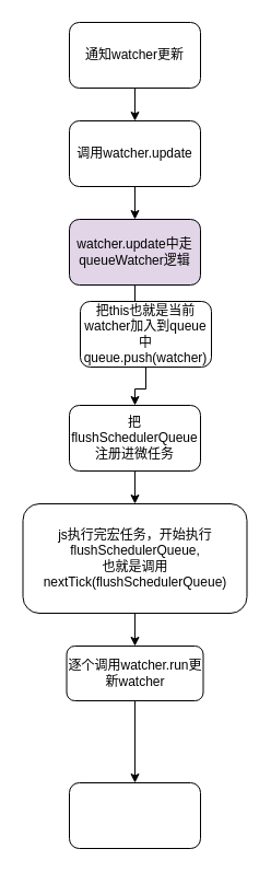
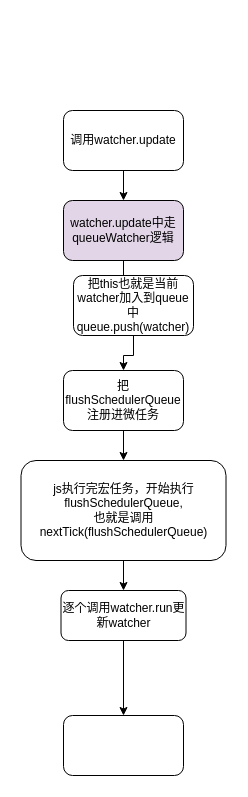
  <mxCell id="0" />
  <mxCell id="1" parent="0" />
- <mxCell id="2" value="" style="edgeStyle=orthogonalEdgeStyle;rounded=0;orthogonalLoop=1;jettySize=auto;html=1;" edge="1" parent="1" source="3" target="5"><mxGeometry relative="1" as="geometry" /></mxCell>
- <mxCell id="3" value="通知watcher更新" style="whiteSpace=wrap;html=1;rounded=1;" vertex="1" parent="1"><mxGeometry x="63" y="20" width="120" height="60" as="geometry" /></mxCell>
  <mxCell id="4" value="" style="edgeStyle=orthogonalEdgeStyle;rounded=0;orthogonalLoop=1;jettySize=auto;html=1;" edge="1" parent="1" source="5" target="7"><mxGeometry relative="1" as="geometry" /></mxCell>
  <mxCell id="5" value="调用watcher.update" style="whiteSpace=wrap;html=1;rounded=1;" vertex="1" parent="1"><mxGeometry x="63" y="110" width="120" height="60" as="geometry" /></mxCell>
  <mxCell id="6" value="" style="edgeStyle=orthogonalEdgeStyle;rounded=0;orthogonalLoop=1;jettySize=auto;html=1;" edge="1" parent="1" source="7" target="9"><mxGeometry relative="1" as="geometry" /></mxCell>
  <mxCell id="7" value="watcher.update中走queueWatcher逻辑" style="whiteSpace=wrap;html=1;rounded=1;fillColor=#e1d5e7;" vertex="1" parent="1"><mxGeometry x="63" y="200" width="120" height="60" as="geometry" /></mxCell>
  <mxCell id="8" value="" style="edgeStyle=orthogonalEdgeStyle;rounded=0;orthogonalLoop=1;jettySize=auto;html=1;" edge="1" parent="1" source="9" target="11"><mxGeometry relative="1" as="geometry" /></mxCell>
  <mxCell id="9" value="把this也就是当前watcher加入到queue中&lt;br&gt;queue.push(watcher)" style="whiteSpace=wrap;html=1;rounded=1;" vertex="1" parent="1"><mxGeometry x="73" y="275" width="120" height="60" as="geometry" /></mxCell>
  <mxCell id="10" value="" style="edgeStyle=orthogonalEdgeStyle;rounded=0;orthogonalLoop=1;jettySize=auto;html=1;" edge="1" parent="1" source="11" target="13"><mxGeometry relative="1" as="geometry" /></mxCell>
  <mxCell id="11" value="把flushSchedulerQueue注册进微任务" style="whiteSpace=wrap;html=1;rounded=1;" vertex="1" parent="1"><mxGeometry x="63" y="370" width="120" height="60" as="geometry" /></mxCell>
  <mxCell id="12" value="" style="edgeStyle=orthogonalEdgeStyle;rounded=0;orthogonalLoop=1;jettySize=auto;html=1;" edge="1" parent="1" source="13" target="15"><mxGeometry relative="1" as="geometry" /></mxCell>
  <mxCell id="13" value="js执行完宏任务，开始执行flushSchedulerQueue,&lt;br&gt;也就是调用&lt;br&gt;nextTick(flushSchedulerQueue)" style="whiteSpace=wrap;html=1;rounded=1;" vertex="1" parent="1"><mxGeometry x="20.5" y="460" width="205" height="100" as="geometry" /></mxCell>
  <mxCell id="14" value="" style="edgeStyle=orthogonalEdgeStyle;rounded=0;orthogonalLoop=1;jettySize=auto;html=1;" edge="1" parent="1" source="15" target="16"><mxGeometry relative="1" as="geometry" /></mxCell>
  <mxCell id="15" value="逐个调用watcher.run更新watcher" style="whiteSpace=wrap;html=1;rounded=1;" vertex="1" parent="1"><mxGeometry x="60.5" y="590" width="125" height="50" as="geometry" /></mxCell>
  <mxCell id="16" value="" style="whiteSpace=wrap;html=1;rounded=1;" vertex="1" parent="1"><mxGeometry x="63" y="715" width="120" height="60" as="geometry" /></mxCell>
